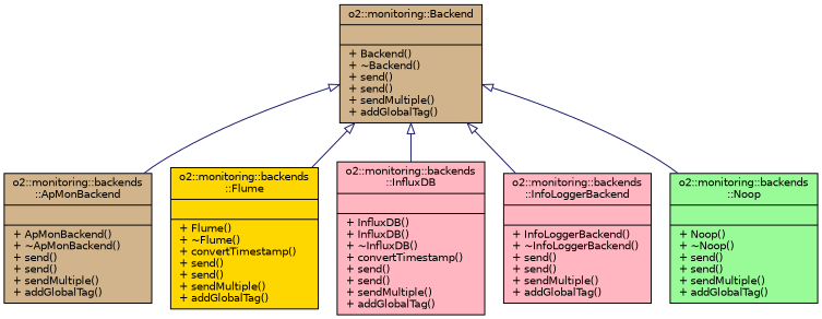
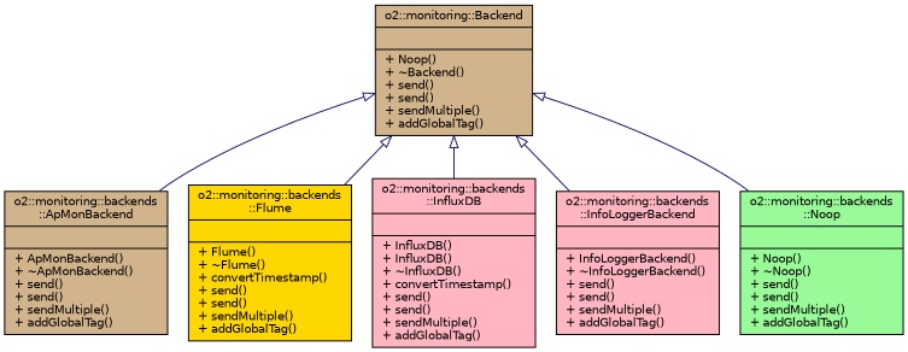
  digraph {
    node [color=black fillcolor=tan fontname=Helvetica fontsize=10 shape=record style=filled]
    edge [arrowtail=onormal color=midnightblue dir=back fontname=Helvetica fontsize=10 labelfontname=Helvetica labelfontsize=10 style=solid]
-   n1 [fontcolor=black height=0.2 label="{o2::monitoring::Backend\n||+ Backend()\l+ ~Backend()\l+ send()\l+ send()\l+ sendMultiple()\l+ addGlobalTag()\l}" width=0.4]
+   n1 [fontcolor=black height=0.2 label="{o2::monitoring::Backend\n||+ Noop()\l+ ~Backend()\l+ send()\l+ send()\l+ sendMultiple()\l+ addGlobalTag()\l}" width=0.4]
    n2 [height=0.2 label="{o2::monitoring::backends\l::ApMonBackend\n||+ ApMonBackend()\l+ ~ApMonBackend()\l+ send()\l+ send()\l+ sendMultiple()\l+ addGlobalTag()\l}" width=0.4]
    n3 [height=0.2 label="{o2::monitoring::backends\l::Flume\n||+ Flume()\l+ ~Flume()\l+ convertTimestamp()\l+ send()\l+ send()\l+ sendMultiple()\l+ addGlobalTag()\l}" width=0.4 fillcolor=gold]
    n4 [height=0.2 label="{o2::monitoring::backends\l::InfluxDB\n||+ InfluxDB()\l+ InfluxDB()\l+ ~InfluxDB()\l+ convertTimestamp()\l+ send()\l+ send()\l+ sendMultiple()\l+ addGlobalTag()\l}" width=0.4 fillcolor=lightpink]
    n5 [height=0.2 label="{o2::monitoring::backends\l::InfoLoggerBackend\n||+ InfoLoggerBackend()\l+ ~InfoLoggerBackend()\l+ send()\l+ send()\l+ sendMultiple()\l+ addGlobalTag()\l}" width=0.4 fillcolor=lightpink]
    n6 [height=0.2 label="{o2::monitoring::backends\l::Noop\n||+ Noop()\l+ ~Noop()\l+ send()\l+ send()\l+ sendMultiple()\l+ addGlobalTag()\l}" width=0.4 fillcolor=palegreen]
    n1 -> n2
    n1 -> n3
    n1 -> n4
    n1 -> n5
    n1 -> n6
  }
